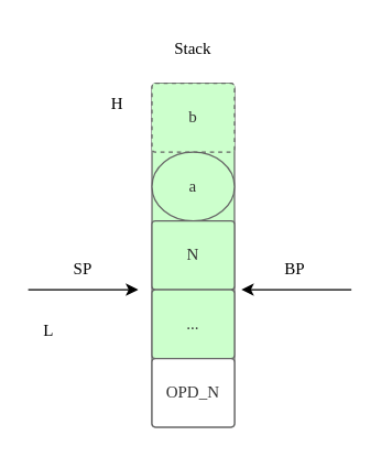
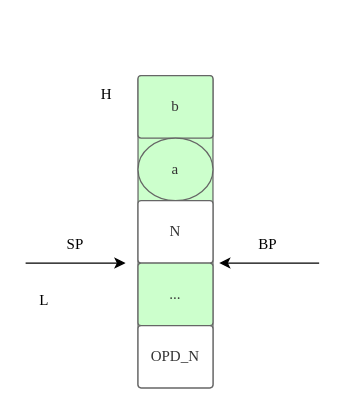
  <mxCell id="0" />
  <mxCell id="1" parent="0" />
  <mxCell id="2" value="" style="rounded=1;whiteSpace=wrap;html=1;arcSize=5;fontFamily=SF Mono;fillColor=#CCFFCC;fontColor=#333333;strokeColor=#666666;" vertex="1" parent="1"><mxGeometry x="110" y="60" width="60" height="250" as="geometry" /></mxCell>
- <mxCell id="3" value="b" style="rounded=1;whiteSpace=wrap;html=1;arcSize=5;fontFamily=SF Mono;fillColor=#CCFFCC;fontColor=#333333;strokeColor=#666666;dashed=1;" vertex="1" parent="1"><mxGeometry x="110" y="60" width="60" height="50" as="geometry" /></mxCell>
+ <mxCell id="3" value="b" style="rounded=1;whiteSpace=wrap;html=1;arcSize=5;fontFamily=SF Mono;fillColor=#CCFFCC;fontColor=#333333;strokeColor=#666666;" vertex="1" parent="1"><mxGeometry x="110" y="60" width="60" height="50" as="geometry" /></mxCell>
  <mxCell id="4" value="a" style="ellipse;whiteSpace=wrap;html=1;arcSize=5;fontFamily=SF Mono;fillColor=#CCFFCC;fontColor=#333333;strokeColor=#666666;" vertex="1" parent="1"><mxGeometry x="110" y="110" width="60" height="50" as="geometry" /></mxCell>
- <mxCell id="5" value="N" style="rounded=1;whiteSpace=wrap;html=1;arcSize=5;fontFamily=SF Mono;fillColor=#CCFFCC;fontColor=#333333;strokeColor=#666666;" vertex="1" parent="1"><mxGeometry x="110" y="160" width="60" height="50" as="geometry" /></mxCell>
+ <mxCell id="5" value="N" style="rounded=1;whiteSpace=wrap;html=1;arcSize=5;fontFamily=SF Mono;fillColor=#ffffff;fontColor=#333333;strokeColor=#666666;" vertex="1" parent="1"><mxGeometry x="110" y="160" width="60" height="50" as="geometry" /></mxCell>
  <mxCell id="6" value="..." style="rounded=1;whiteSpace=wrap;html=1;arcSize=5;fontFamily=SF Mono;fillColor=#CCFFCC;fontColor=#333333;strokeColor=#666666;" vertex="1" parent="1"><mxGeometry x="110" y="210" width="60" height="50" as="geometry" /></mxCell>
  <mxCell id="7" value="OPD_N" style="rounded=1;whiteSpace=wrap;html=1;arcSize=5;fontFamily=SF Mono;fillColor=#ffffff;fontColor=#333333;strokeColor=#666666;" vertex="1" parent="1"><mxGeometry x="110" y="260" width="60" height="50" as="geometry" /></mxCell>
- <mxCell id="8" value="Stack" style="text;html=1;strokeColor=none;fillColor=none;align=center;verticalAlign=middle;whiteSpace=wrap;rounded=0;fontFamily=SF Mono;" vertex="1" parent="1"><mxGeometry x="110" y="20" width="60" height="30" as="geometry" /></mxCell>
  <mxCell id="9" value="H" style="text;html=1;strokeColor=none;fillColor=none;align=center;verticalAlign=middle;whiteSpace=wrap;rounded=0;fontFamily=SF Mono;" vertex="1" parent="1"><mxGeometry x="70" y="60" width="30" height="30" as="geometry" /></mxCell>
  <mxCell id="10" value="L" style="text;html=1;strokeColor=none;fillColor=none;align=center;verticalAlign=middle;whiteSpace=wrap;rounded=0;fontFamily=SF Mono;" vertex="1" parent="1"><mxGeometry x="20" y="225" width="30" height="30" as="geometry" /></mxCell>
  <mxCell id="11" value="" style="endArrow=classic;html=1;rounded=0;" edge="1" parent="1"><mxGeometry width="50" height="50" relative="1" as="geometry"><mxPoint x="20" y="210" as="sourcePoint" /><mxPoint x="100" y="210" as="targetPoint" /></mxGeometry></mxCell>
  <mxCell id="12" value="&lt;font face=&quot;SF Mono&quot;&gt;SP&lt;/font&gt;" style="text;html=1;strokeColor=none;fillColor=none;align=center;verticalAlign=middle;whiteSpace=wrap;rounded=0;" vertex="1" parent="1"><mxGeometry x="30" y="180" width="60" height="30" as="geometry" /></mxCell>
  <mxCell id="13" value="" style="endArrow=classic;html=1;rounded=0;" edge="1" parent="1"><mxGeometry width="50" height="50" relative="1" as="geometry"><mxPoint x="255" y="210" as="sourcePoint" /><mxPoint x="175" y="210" as="targetPoint" /></mxGeometry></mxCell>
  <mxCell id="14" value="&lt;font face=&quot;SF Mono&quot;&gt;BP&lt;/font&gt;" style="text;html=1;strokeColor=none;fillColor=none;align=center;verticalAlign=middle;whiteSpace=wrap;rounded=0;" vertex="1" parent="1"><mxGeometry x="184" y="180" width="60" height="30" as="geometry" /></mxCell>
